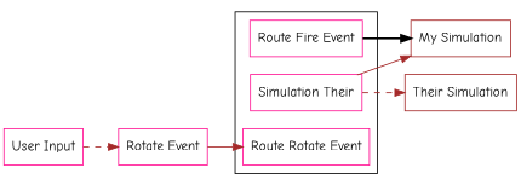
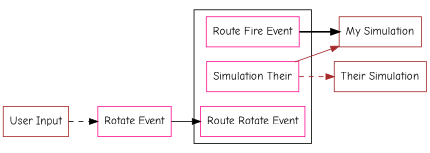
  digraph {
    fontname="Comic Neue"
    rankdir=LR
    node [color=deeppink fontname="Comic Neue" shape=record]
    edge [color=brown fontname="Comic Neue" style=solid]
    n1 [label="Simulation Their"]
    n2 [label="Route Fire Event"]
    n3 [label="Route Rotate Event"]
    n4 [color=brown label="My Simulation"]
    n5 [color=brown label="Their Simulation"]
-   n6 [label="User Input"]
+   n6 [color=brown label="User Input"]
    n7 [label="Rotate Event"]
    subgraph cluster_1 {
      subgraph sub_2 {
        rank=same
        n1
        n2
        n3
      }
    }
    n1 -> n4
    n1 -> n5 [style=dashed]
    n2 -> n4 [color=black style=bold]
-   n6 -> n7 [style=dashed]
-   n7 -> n3
+   n6 -> n7 [color=black style=dashed]
+   n7 -> n3 [color=black]
  }
